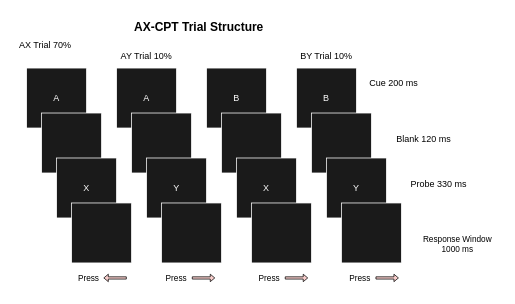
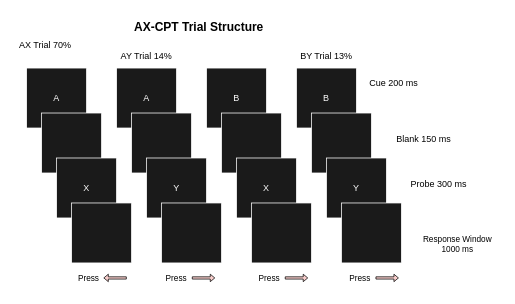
  <mxCell id="0" />
  <mxCell id="1" parent="0" />
  <mxCell id="2" value="" style="whiteSpace=wrap;html=1;aspect=fixed;strokeColor=#FFFFFF;fillColor=#1A1A1A;" vertex="1" parent="1"><mxGeometry x="395" y="90" width="80" height="80" as="geometry" /></mxCell>
  <mxCell id="3" value="" style="whiteSpace=wrap;html=1;aspect=fixed;strokeColor=#FFFFFF;fillColor=#1A1A1A;" vertex="1" parent="1"><mxGeometry x="415" y="150" width="80" height="80" as="geometry" /></mxCell>
  <mxCell id="4" value="" style="whiteSpace=wrap;html=1;aspect=fixed;strokeColor=#FFFFFF;fillColor=#1A1A1A;" vertex="1" parent="1"><mxGeometry x="435" y="210" width="80" height="80" as="geometry" /></mxCell>
  <mxCell id="5" value="" style="whiteSpace=wrap;html=1;aspect=fixed;strokeColor=#FFFFFF;fillColor=#1A1A1A;" vertex="1" parent="1"><mxGeometry x="455" y="270" width="80" height="80" as="geometry" /></mxCell>
  <mxCell id="6" value="&lt;font&gt;B&lt;/font&gt;" style="text;strokeColor=none;align=center;fillColor=none;html=1;verticalAlign=middle;whiteSpace=wrap;rounded=0;fontColor=#FFFFFF;" vertex="1" parent="1"><mxGeometry x="405" y="115" width="60" height="30" as="geometry" /></mxCell>
  <mxCell id="7" value="&lt;font&gt;Y&lt;/font&gt;" style="text;strokeColor=none;align=center;fillColor=none;html=1;verticalAlign=middle;whiteSpace=wrap;rounded=0;fontColor=#FFFFFF;" vertex="1" parent="1"><mxGeometry x="445" y="235" width="60" height="30" as="geometry" /></mxCell>
  <mxCell id="8" value="" style="whiteSpace=wrap;html=1;aspect=fixed;strokeColor=#FFFFFF;fillColor=#1A1A1A;" vertex="1" parent="1"><mxGeometry x="275" y="90" width="80" height="80" as="geometry" /></mxCell>
  <mxCell id="9" value="" style="whiteSpace=wrap;html=1;aspect=fixed;strokeColor=#FFFFFF;fillColor=#1A1A1A;" vertex="1" parent="1"><mxGeometry x="295" y="150" width="80" height="80" as="geometry" /></mxCell>
  <mxCell id="10" value="" style="whiteSpace=wrap;html=1;aspect=fixed;strokeColor=#FFFFFF;fillColor=#1A1A1A;" vertex="1" parent="1"><mxGeometry x="315" y="210" width="80" height="80" as="geometry" /></mxCell>
  <mxCell id="11" value="" style="whiteSpace=wrap;html=1;aspect=fixed;strokeColor=#FFFFFF;fillColor=#1A1A1A;" vertex="1" parent="1"><mxGeometry x="335" y="270" width="80" height="80" as="geometry" /></mxCell>
  <mxCell id="12" value="&lt;font&gt;B&lt;/font&gt;" style="text;strokeColor=none;align=center;fillColor=none;html=1;verticalAlign=middle;whiteSpace=wrap;rounded=0;fontColor=#FFFFFF;" vertex="1" parent="1"><mxGeometry x="285" y="115" width="60" height="30" as="geometry" /></mxCell>
  <mxCell id="13" value="&lt;font&gt;X&lt;/font&gt;" style="text;strokeColor=none;align=center;fillColor=none;html=1;verticalAlign=middle;whiteSpace=wrap;rounded=0;fontColor=#FFFFFF;" vertex="1" parent="1"><mxGeometry x="325" y="235" width="60" height="30" as="geometry" /></mxCell>
  <mxCell id="14" value="" style="whiteSpace=wrap;html=1;aspect=fixed;strokeColor=#FFFFFF;fillColor=#1A1A1A;" vertex="1" parent="1"><mxGeometry x="155" y="90" width="80" height="80" as="geometry" /></mxCell>
  <mxCell id="15" value="" style="whiteSpace=wrap;html=1;aspect=fixed;strokeColor=#FFFFFF;fillColor=#1A1A1A;" vertex="1" parent="1"><mxGeometry x="175" y="150" width="80" height="80" as="geometry" /></mxCell>
  <mxCell id="16" value="" style="whiteSpace=wrap;html=1;aspect=fixed;strokeColor=#FFFFFF;fillColor=#1A1A1A;" vertex="1" parent="1"><mxGeometry x="195" y="210" width="80" height="80" as="geometry" /></mxCell>
  <mxCell id="17" value="" style="whiteSpace=wrap;html=1;aspect=fixed;strokeColor=#FFFFFF;fillColor=#1A1A1A;" vertex="1" parent="1"><mxGeometry x="215" y="270" width="80" height="80" as="geometry" /></mxCell>
  <mxCell id="18" value="&lt;font&gt;A&lt;/font&gt;" style="text;strokeColor=none;align=center;fillColor=none;html=1;verticalAlign=middle;whiteSpace=wrap;rounded=0;fontColor=#FFFFFF;" vertex="1" parent="1"><mxGeometry x="165" y="115" width="60" height="30" as="geometry" /></mxCell>
  <mxCell id="19" value="&lt;font&gt;Y&lt;/font&gt;" style="text;strokeColor=none;align=center;fillColor=none;html=1;verticalAlign=middle;whiteSpace=wrap;rounded=0;fontColor=#FFFFFF;" vertex="1" parent="1"><mxGeometry x="205" y="235" width="60" height="30" as="geometry" /></mxCell>
  <mxCell id="20" value="" style="whiteSpace=wrap;html=1;aspect=fixed;strokeColor=#FFFFFF;fillColor=#1A1A1A;" vertex="1" parent="1"><mxGeometry x="35" y="90" width="80" height="80" as="geometry" /></mxCell>
  <mxCell id="21" value="" style="whiteSpace=wrap;html=1;aspect=fixed;strokeColor=#FFFFFF;fillColor=#1A1A1A;" vertex="1" parent="1"><mxGeometry x="55" y="150" width="80" height="80" as="geometry" /></mxCell>
  <mxCell id="22" value="" style="whiteSpace=wrap;html=1;aspect=fixed;strokeColor=#FFFFFF;fillColor=#1A1A1A;" vertex="1" parent="1"><mxGeometry x="75" y="210" width="80" height="80" as="geometry" /></mxCell>
  <mxCell id="23" value="" style="whiteSpace=wrap;html=1;aspect=fixed;strokeColor=#FFFFFF;fillColor=#1A1A1A;" vertex="1" parent="1"><mxGeometry x="95" y="270" width="80" height="80" as="geometry" /></mxCell>
  <mxCell id="24" value="&lt;font&gt;A&lt;/font&gt;" style="text;strokeColor=none;align=center;fillColor=none;html=1;verticalAlign=middle;whiteSpace=wrap;rounded=0;fontColor=#FFFFFF;" vertex="1" parent="1"><mxGeometry x="45" y="115" width="60" height="30" as="geometry" /></mxCell>
  <mxCell id="25" value="&lt;font&gt;X&lt;/font&gt;" style="text;strokeColor=none;align=center;fillColor=none;html=1;verticalAlign=middle;whiteSpace=wrap;rounded=0;fontColor=#FFFFFF;" vertex="1" parent="1"><mxGeometry x="85" y="235" width="60" height="30" as="geometry" /></mxCell>
  <mxCell id="26" value="&lt;font color=&quot;#000000&quot;&gt;AX Trial 70%&lt;/font&gt;" style="text;strokeColor=none;align=center;fillColor=none;html=1;verticalAlign=middle;whiteSpace=wrap;rounded=0;fontColor=#FFFFFF;" vertex="1" parent="1"><mxGeometry x="20" y="45" width="80" height="30" as="geometry" /></mxCell>
- <mxCell id="27" value="&lt;font color=&quot;#000000&quot;&gt;AY Trial 10%&lt;/font&gt;" style="text;strokeColor=none;align=center;fillColor=none;html=1;verticalAlign=middle;whiteSpace=wrap;rounded=0;fontColor=#FFFFFF;" vertex="1" parent="1"><mxGeometry x="155" y="60" width="80" height="30" as="geometry" /></mxCell>
- <mxCell id="28" value="&lt;font color=&quot;#000000&quot;&gt;BY Trial 10%&lt;/font&gt;" style="text;strokeColor=none;align=center;fillColor=none;html=1;verticalAlign=middle;whiteSpace=wrap;rounded=0;fontColor=#FFFFFF;" vertex="1" parent="1"><mxGeometry x="395" y="60" width="80" height="30" as="geometry" /></mxCell>
+ <mxCell id="27" value="&lt;font color=&quot;#000000&quot;&gt;AY Trial 14%&lt;/font&gt;" style="text;strokeColor=none;align=center;fillColor=none;html=1;verticalAlign=middle;whiteSpace=wrap;rounded=0;fontColor=#FFFFFF;" vertex="1" parent="1"><mxGeometry x="155" y="60" width="80" height="30" as="geometry" /></mxCell>
+ <mxCell id="28" value="&lt;font color=&quot;#000000&quot;&gt;BY Trial 13%&lt;/font&gt;" style="text;strokeColor=none;align=center;fillColor=none;html=1;verticalAlign=middle;whiteSpace=wrap;rounded=0;fontColor=#FFFFFF;" vertex="1" parent="1"><mxGeometry x="395" y="60" width="80" height="30" as="geometry" /></mxCell>
  <mxCell id="29" value="&lt;font color=&quot;#000000&quot;&gt;Cue 200 ms&lt;/font&gt;" style="text;strokeColor=none;align=center;fillColor=none;html=1;verticalAlign=middle;whiteSpace=wrap;rounded=0;fontColor=#FFFFFF;" vertex="1" parent="1"><mxGeometry x="485" y="95" width="80" height="30" as="geometry" /></mxCell>
- <mxCell id="30" value="&lt;font color=&quot;#000000&quot;&gt;Blank 120 ms&lt;/font&gt;" style="text;strokeColor=none;align=center;fillColor=none;html=1;verticalAlign=middle;whiteSpace=wrap;rounded=0;fontColor=#FFFFFF;" vertex="1" parent="1"><mxGeometry x="525" y="170" width="80" height="30" as="geometry" /></mxCell>
- <mxCell id="31" value="&lt;font color=&quot;#000000&quot;&gt;Probe 330 ms&lt;/font&gt;" style="text;strokeColor=none;align=center;fillColor=none;html=1;verticalAlign=middle;whiteSpace=wrap;rounded=0;fontColor=#FFFFFF;" vertex="1" parent="1"><mxGeometry x="545" y="230" width="80" height="30" as="geometry" /></mxCell>
+ <mxCell id="30" value="&lt;font color=&quot;#000000&quot;&gt;Blank 150 ms&lt;/font&gt;" style="text;strokeColor=none;align=center;fillColor=none;html=1;verticalAlign=middle;whiteSpace=wrap;rounded=0;fontColor=#FFFFFF;" vertex="1" parent="1"><mxGeometry x="525" y="170" width="80" height="30" as="geometry" /></mxCell>
+ <mxCell id="31" value="&lt;font color=&quot;#000000&quot;&gt;Probe 300 ms&lt;/font&gt;" style="text;strokeColor=none;align=center;fillColor=none;html=1;verticalAlign=middle;whiteSpace=wrap;rounded=0;fontColor=#FFFFFF;" vertex="1" parent="1"><mxGeometry x="545" y="230" width="80" height="30" as="geometry" /></mxCell>
  <mxCell id="32" value="&lt;font color=&quot;#000000&quot; style=&quot;font-size: 11px;&quot;&gt;Response Window 1000 ms&lt;/font&gt;" style="text;strokeColor=none;align=center;fillColor=none;html=1;verticalAlign=middle;whiteSpace=wrap;rounded=0;fontColor=#FFFFFF;fontSize=11;" vertex="1" parent="1"><mxGeometry x="555" y="310" width="110" height="30" as="geometry" /></mxCell>
  <mxCell id="33" value="&lt;font color=&quot;#000000&quot; style=&quot;&quot;&gt;&lt;b&gt;AX-CPT&amp;nbsp;&lt;/b&gt;&lt;b style=&quot;font-size: 16px;&quot;&gt;Trial Structure&lt;/b&gt;&lt;/font&gt;" style="text;strokeColor=none;align=center;fillColor=none;html=1;verticalAlign=middle;whiteSpace=wrap;rounded=0;fontColor=#FFFFFF;fontSize=16;" vertex="1" parent="1"><mxGeometry x="155" y="20" width="220" height="30" as="geometry" /></mxCell>
  <mxCell id="34" value="" style="shape=singleArrow;direction=west;whiteSpace=wrap;html=1;fillColor=#F8CECC;" vertex="1" parent="1"><mxGeometry x="138" y="365" width="30" height="10" as="geometry" /></mxCell>
  <mxCell id="35" value="&lt;font style=&quot;font-size: 11px;&quot; color=&quot;#000000&quot;&gt;Press&lt;/font&gt;" style="text;strokeColor=none;align=center;fillColor=none;html=1;verticalAlign=middle;whiteSpace=wrap;rounded=0;fontColor=#FFFFFF;" vertex="1" parent="1"><mxGeometry x="88" y="357.5" width="60" height="25" as="geometry" /></mxCell>
  <mxCell id="36" value="" style="shape=singleArrow;direction=west;whiteSpace=wrap;html=1;fillColor=#F8CECC;rotation=-180;" vertex="1" parent="1"><mxGeometry x="256" y="365" width="30" height="10" as="geometry" /></mxCell>
  <mxCell id="37" value="&lt;font style=&quot;font-size: 11px;&quot; color=&quot;#000000&quot;&gt;Press&lt;/font&gt;" style="text;strokeColor=none;align=center;fillColor=none;html=1;verticalAlign=middle;whiteSpace=wrap;rounded=0;fontColor=#FFFFFF;" vertex="1" parent="1"><mxGeometry x="205" y="357.5" width="60" height="25" as="geometry" /></mxCell>
  <mxCell id="38" value="" style="shape=singleArrow;direction=west;whiteSpace=wrap;html=1;fillColor=#F8CECC;rotation=-180;" vertex="1" parent="1"><mxGeometry x="380" y="365" width="30" height="10" as="geometry" /></mxCell>
  <mxCell id="39" value="&lt;font style=&quot;font-size: 11px;&quot; color=&quot;#000000&quot;&gt;Press&lt;/font&gt;" style="text;strokeColor=none;align=center;fillColor=none;html=1;verticalAlign=middle;whiteSpace=wrap;rounded=0;fontColor=#FFFFFF;" vertex="1" parent="1"><mxGeometry x="329" y="357.5" width="60" height="25" as="geometry" /></mxCell>
  <mxCell id="40" value="" style="shape=singleArrow;direction=west;whiteSpace=wrap;html=1;fillColor=#F8CECC;rotation=-180;" vertex="1" parent="1"><mxGeometry x="501" y="365" width="30" height="10" as="geometry" /></mxCell>
  <mxCell id="41" value="&lt;font style=&quot;font-size: 11px;&quot; color=&quot;#000000&quot;&gt;Press&lt;/font&gt;" style="text;strokeColor=none;align=center;fillColor=none;html=1;verticalAlign=middle;whiteSpace=wrap;rounded=0;fontColor=#FFFFFF;" vertex="1" parent="1"><mxGeometry x="450" y="357.5" width="60" height="25" as="geometry" /></mxCell>
